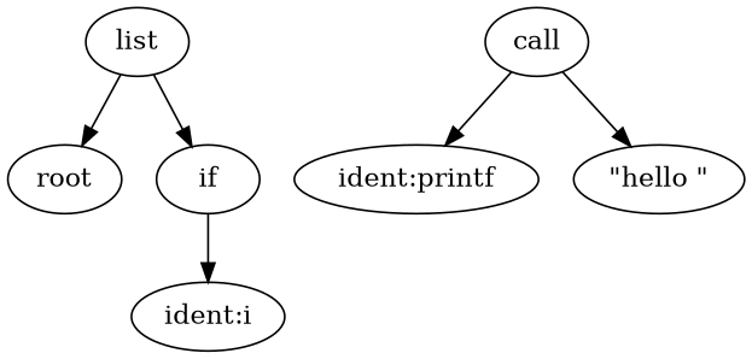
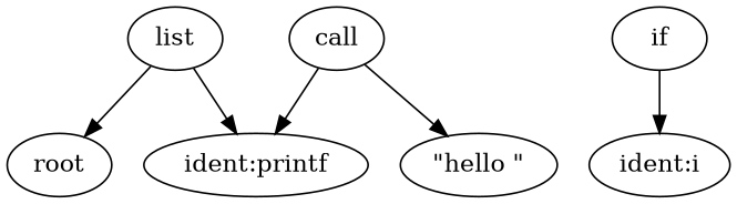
  digraph {
    n1 [label=root]
    n2 [label=<list>]
    n3 [label=<if>]
    n4 [label=<ident:i>]
    n5 [label=<call>]
    n6 [label=<ident:printf>]
    n7 [label=<"hello ">]
    n2 -> n1
-   n2 -> n3
+   n2 -> n6
    n3 -> n4
    n5 -> n6
    n5 -> n7
  }
